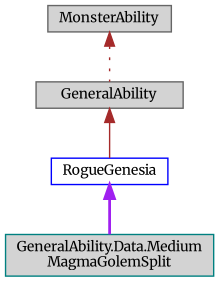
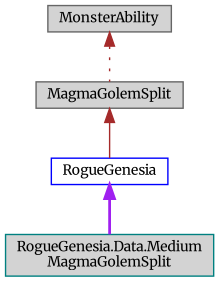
  digraph {
    fontname=Merriweather
    node [color=gray40 fillcolor=lightgrey fontname=Merriweather fontsize=10 shape=box style=filled]
    edge [color=brown dir=back fontname=Merriweather fontsize=10 labelfontname=Helvetica labelfontsize=10]
-   n1 [color=teal fontcolor=black height=0.2 label="GeneralAbility.Data.Medium\lMagmaGolemSplit" width=0.4]
+   n1 [color=teal fontcolor=black height=0.2 label="RogueGenesia.Data.Medium\lMagmaGolemSplit" width=0.4]
    n2 [color=blue fillcolor=white height=0.2 label=RogueGenesia width=0.4]
-   n3 [height=0.2 label=GeneralAbility width=0.4]
+   n3 [height=0.2 label=MagmaGolemSplit width=0.4]
    n4 [height=0.2 label=MonsterAbility width=0.4]
    n2 -> n1 [color=purple style=bold]
    n3 -> n2 [style=solid]
    n4 -> n3 [style=dotted]
  }
